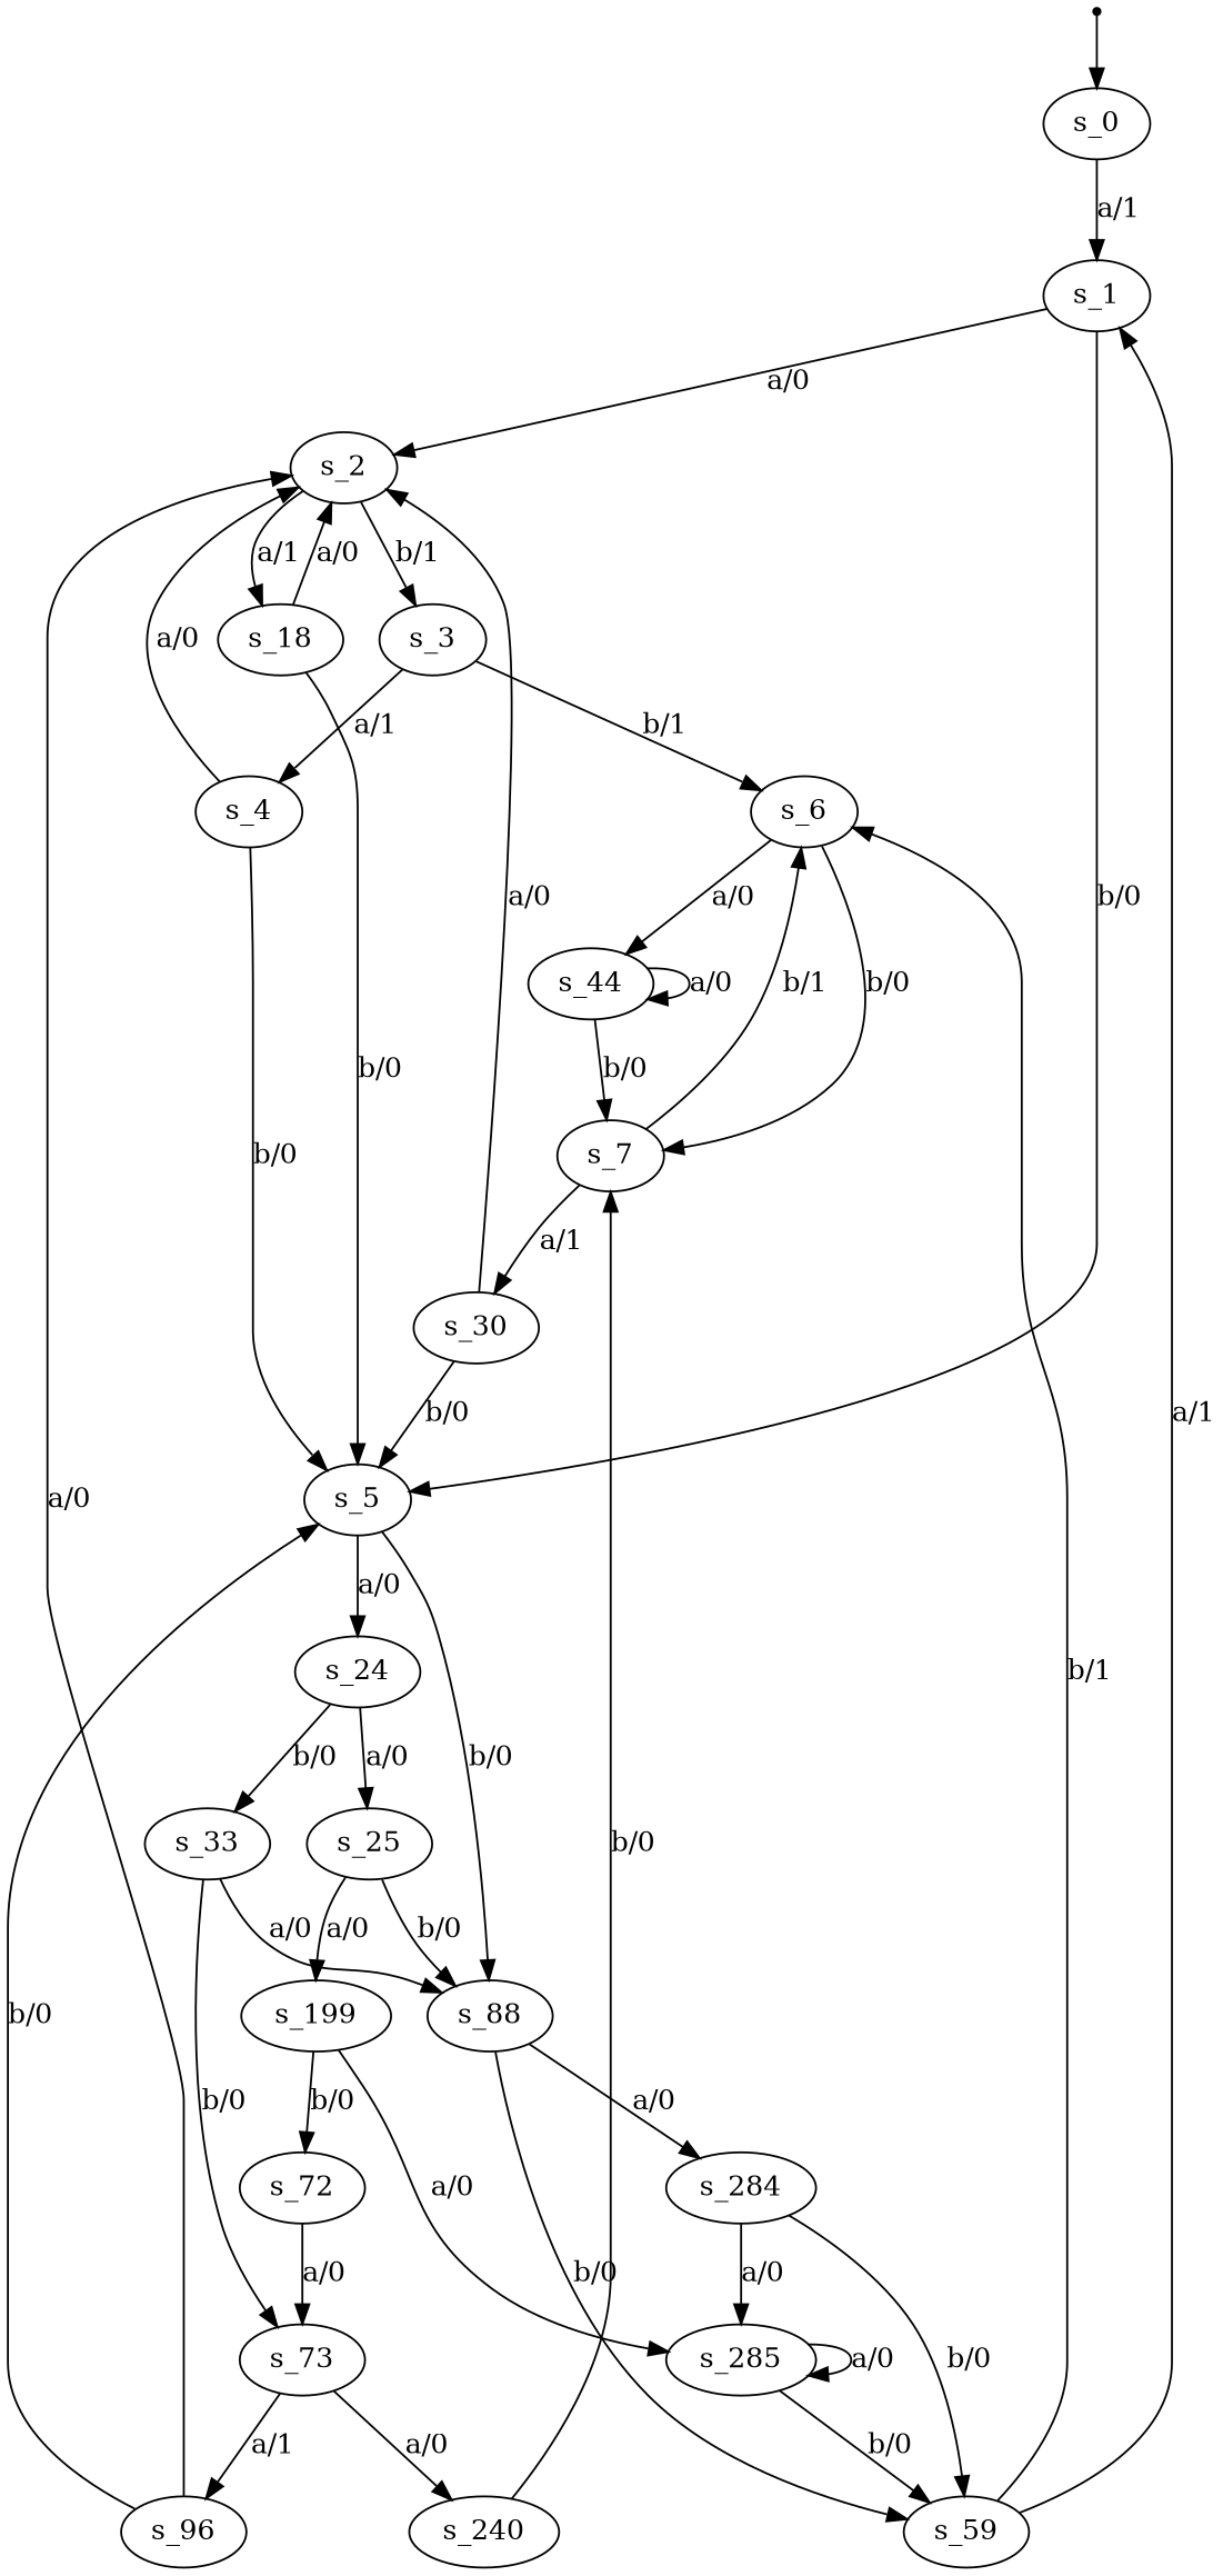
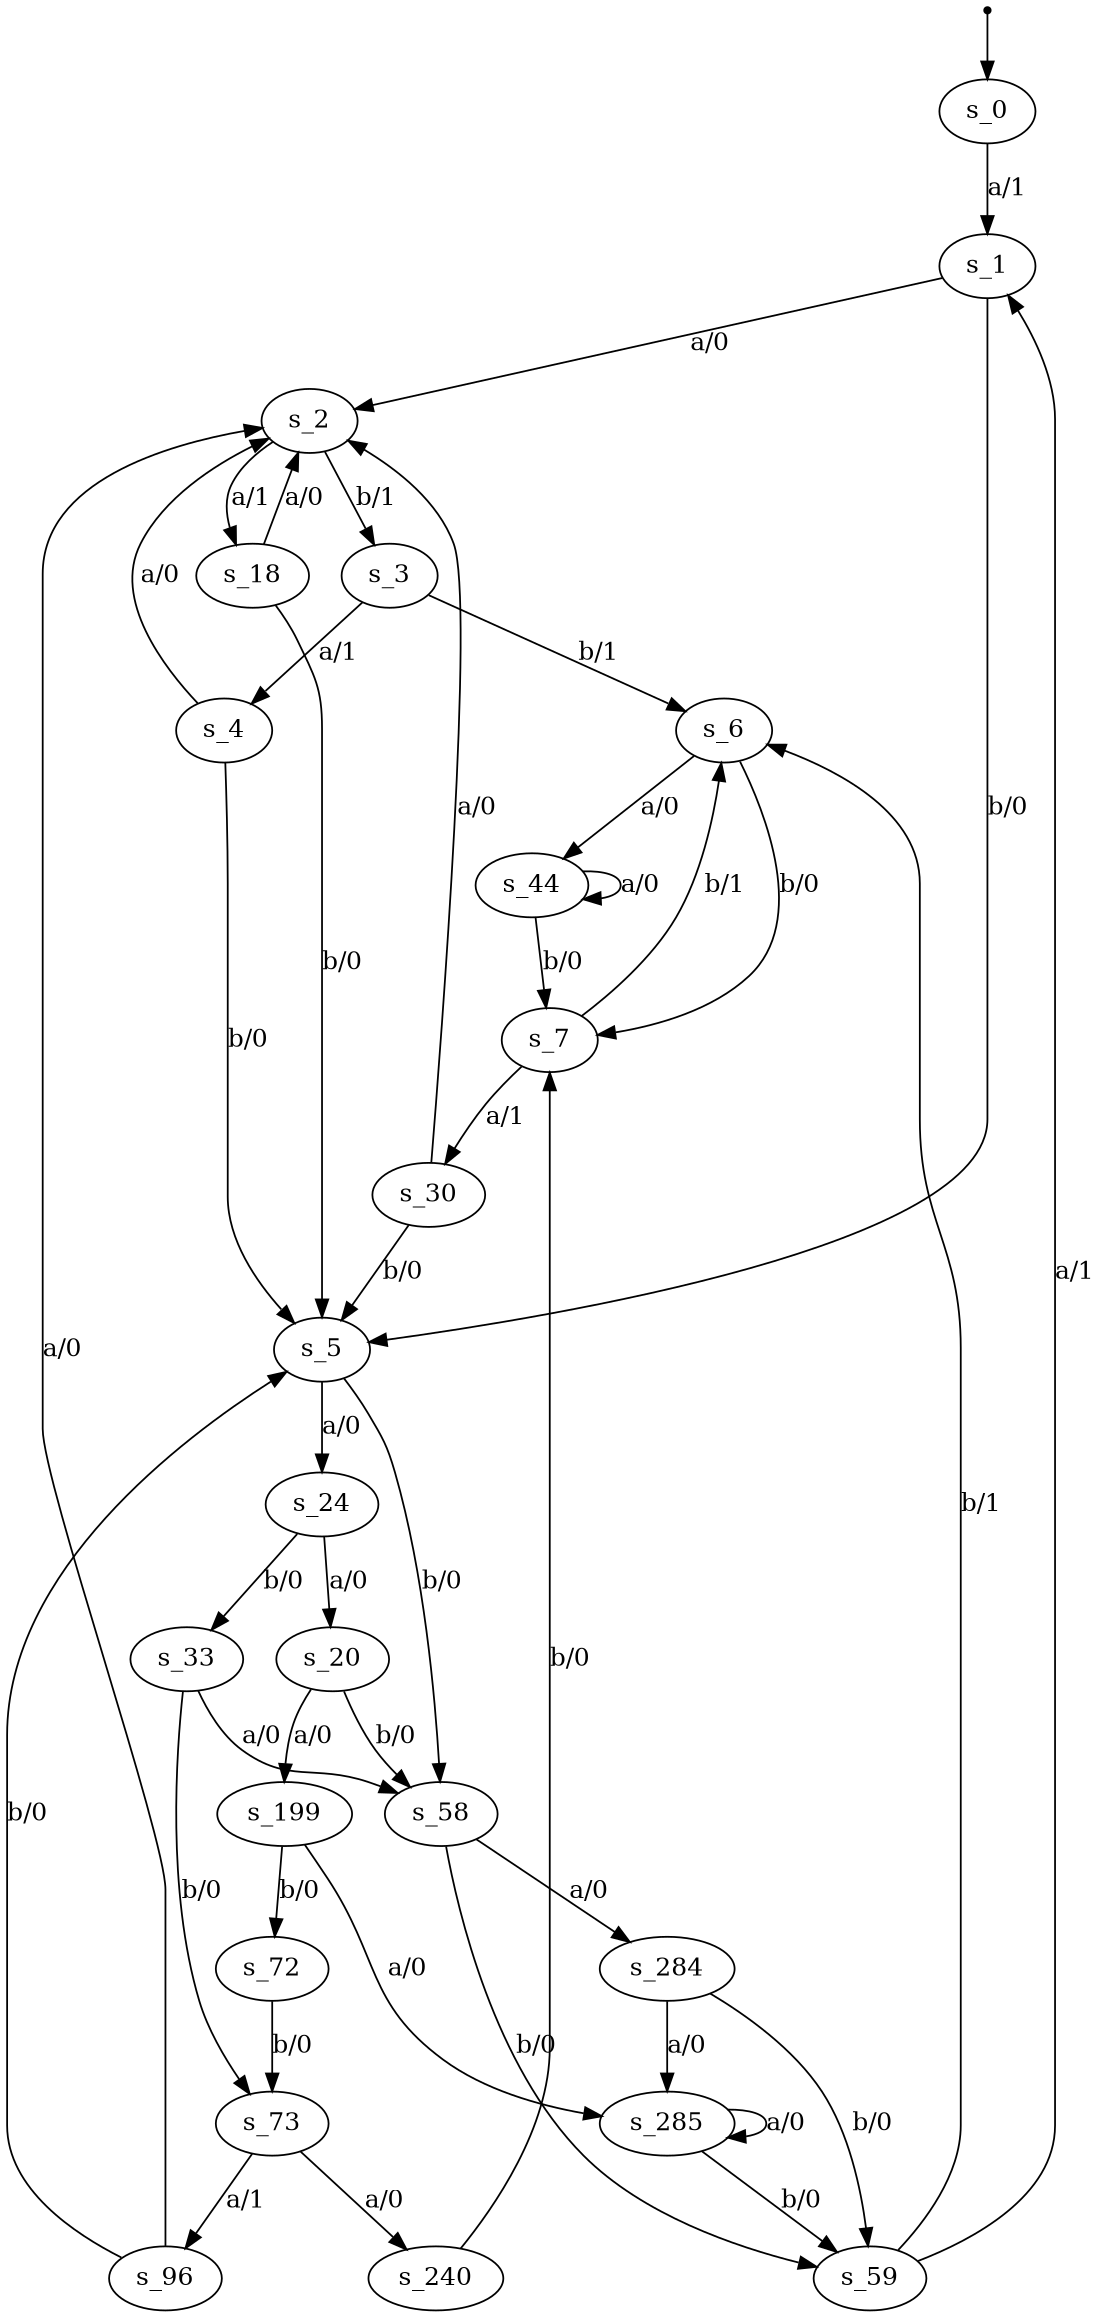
  digraph {
    s_0 [root=true]
    s_1
    s_2
    s_5
    s_6
    s_44
    s_7
    s_3
    s_18
-   s_58 [label=s_88]
+   s_58
    s_24
    s_4
    s_59
    s_284
-   s_25
+   s_25 [label=s_20]
    s_33
    s_285
    s_30
    s_199
    s_73
    s_72
    s_96
    s_240
    qi [shape=point]
    s_0 -> s_1 [label="a/1"]
    s_1 -> s_2 [label="a/0"]
    s_1 -> s_5 [label="b/0"]
    s_2 -> s_3 [label="b/1"]
    s_2 -> s_18 [label="a/1"]
    s_5 -> s_58 [label="b/0"]
    s_5 -> s_24 [label="a/0"]
    s_6 -> s_44 [label="a/0"]
    s_6 -> s_7 [label="b/0"]
    s_44 -> s_44 [label="a/0"]
    s_44 -> s_7 [label="b/0"]
    s_7 -> s_6 [label="b/1"]
    s_7 -> s_30 [label="a/1"]
    s_3 -> s_6 [label="b/1"]
    s_3 -> s_4 [label="a/1"]
    s_18 -> s_2 [label="a/0"]
    s_18 -> s_5 [label="b/0"]
    s_58 -> s_59 [label="b/0"]
    s_58 -> s_284 [label="a/0"]
    s_24 -> s_25 [label="a/0"]
    s_24 -> s_33 [label="b/0"]
    s_4 -> s_2 [label="a/0"]
    s_4 -> s_5 [label="b/0"]
    s_59 -> s_1 [label="a/1"]
    s_59 -> s_6 [label="b/1"]
    s_284 -> s_59 [label="b/0"]
    s_284 -> s_285 [label="a/0"]
    s_25 -> s_58 [label="b/0"]
    s_25 -> s_199 [label="a/0"]
    s_33 -> s_58 [label="a/0"]
    s_33 -> s_73 [label="b/0"]
    s_285 -> s_59 [label="b/0"]
    s_285 -> s_285 [label="a/0"]
    s_30 -> s_2 [label="a/0"]
    s_30 -> s_5 [label="b/0"]
    s_199 -> s_285 [label="a/0"]
    s_199 -> s_72 [label="b/0"]
    s_73 -> s_96 [label="a/1"]
    s_73 -> s_240 [label="a/0"]
-   s_72 -> s_73 [label="a/0"]
+   s_72 -> s_73 [label="b/0"]
    s_96 -> s_2 [label="a/0"]
    s_96 -> s_5 [label="b/0"]
    s_240 -> s_7 [label="b/0"]
    qi -> s_0
  }
